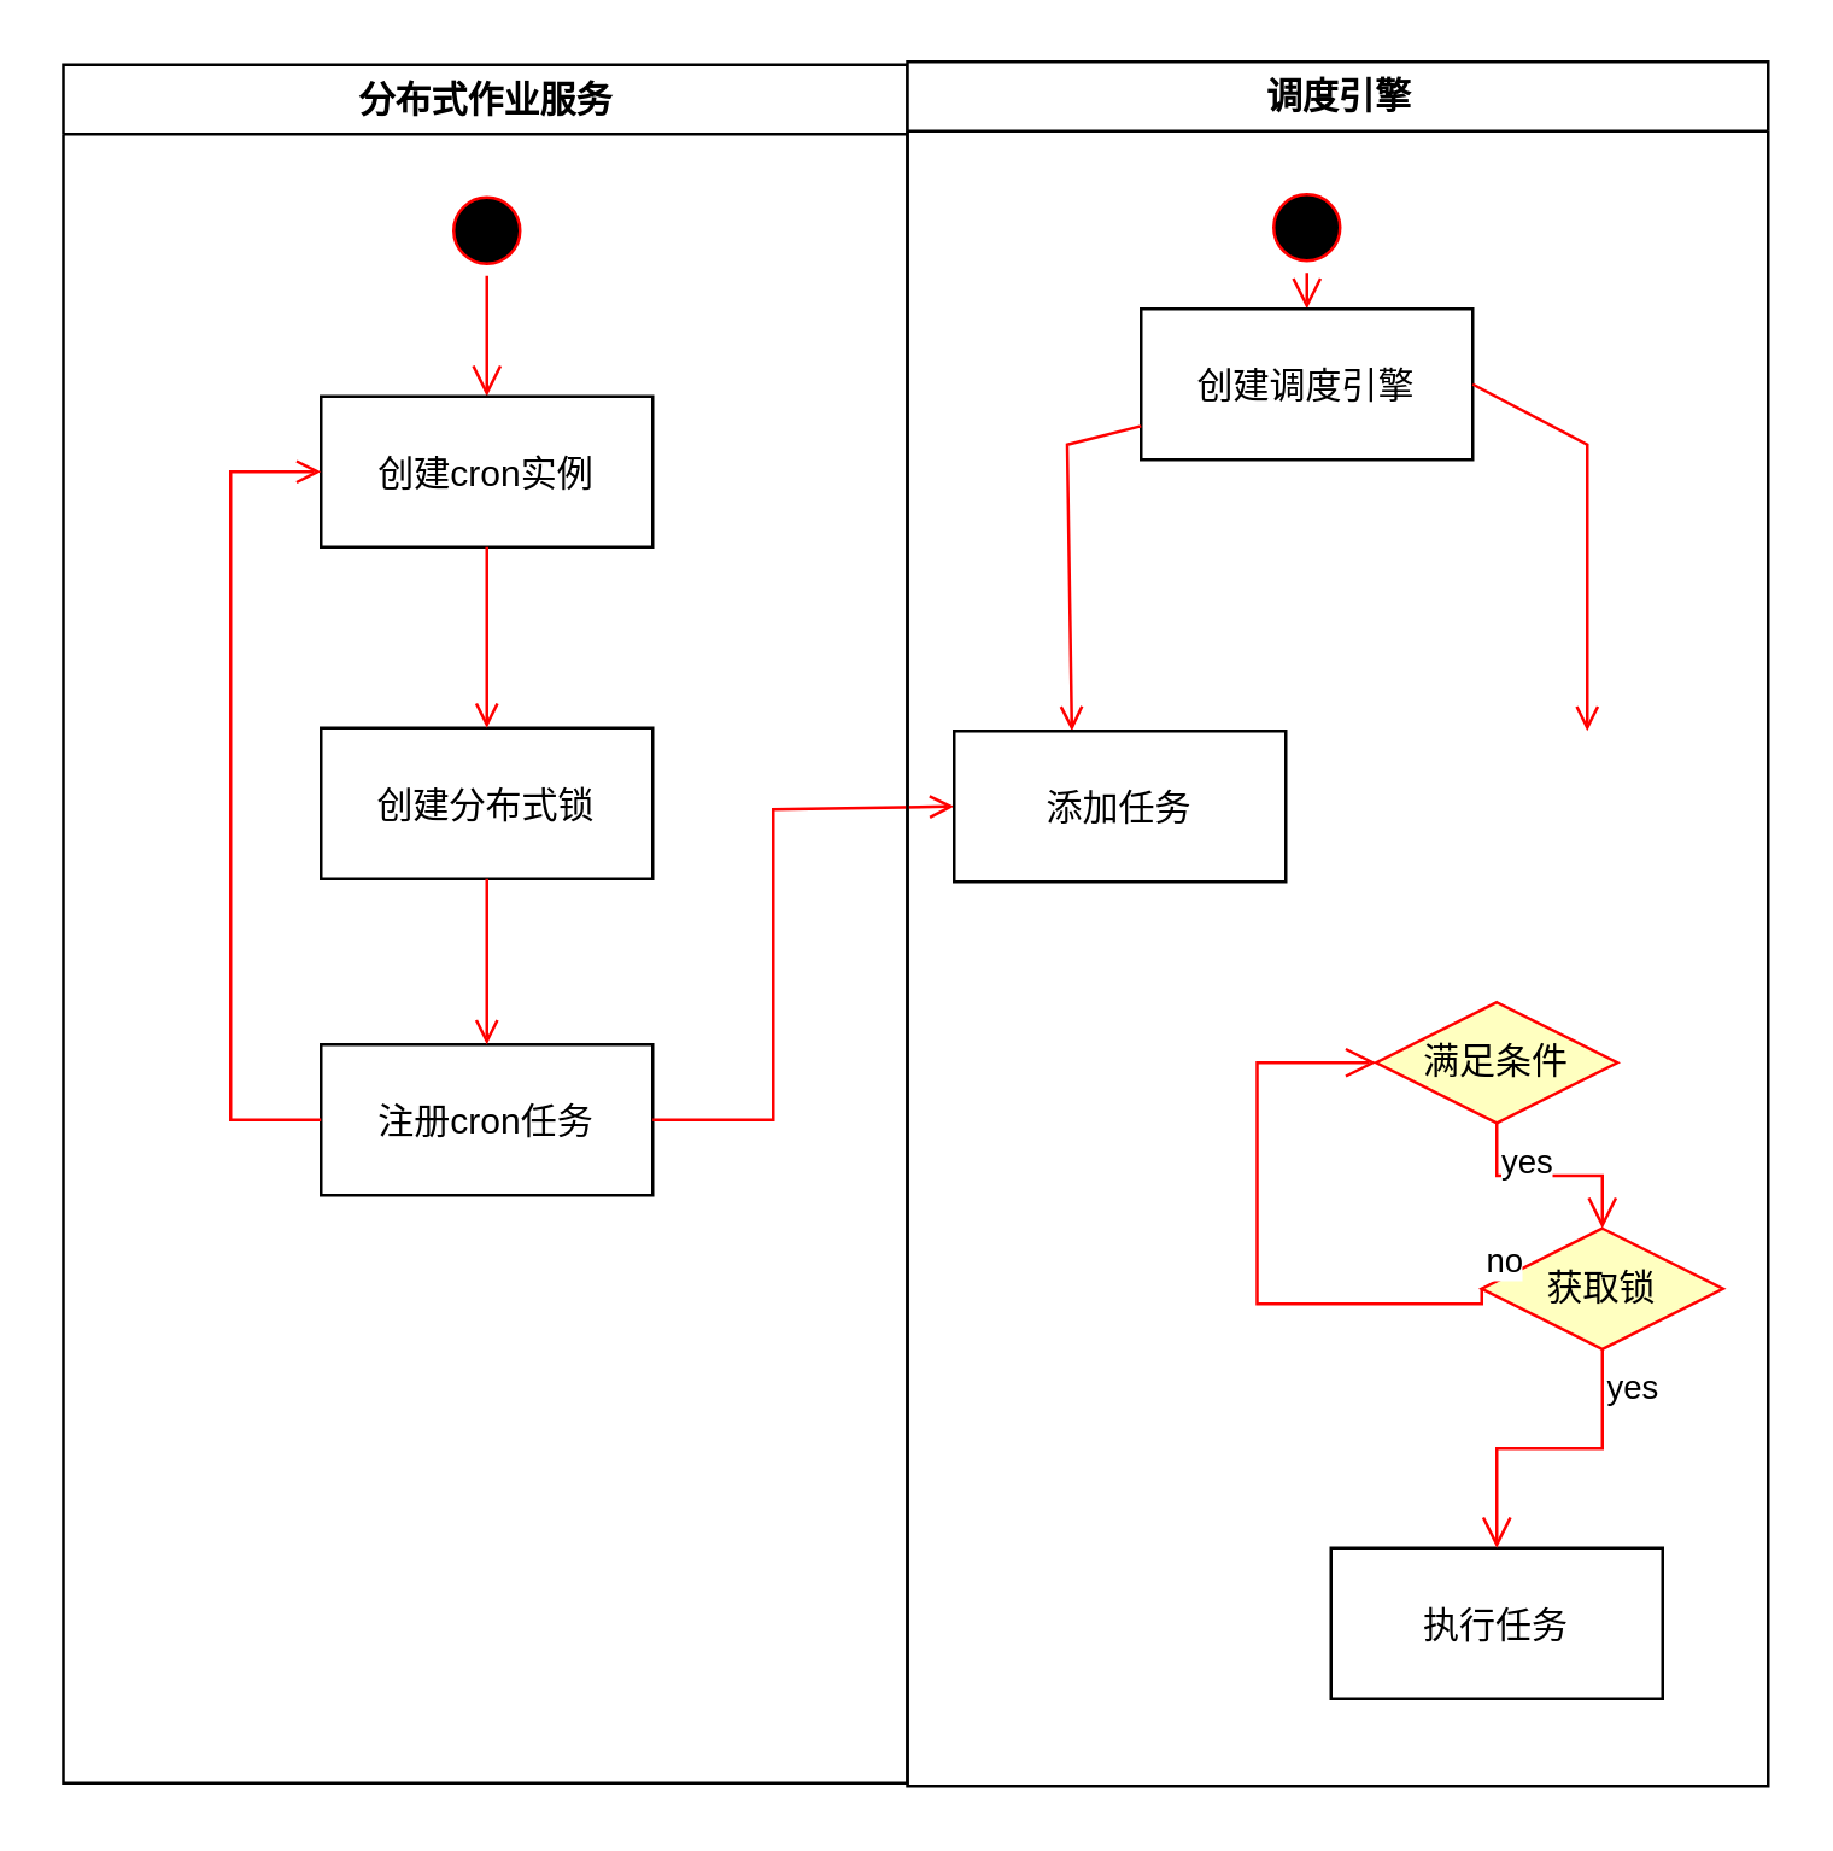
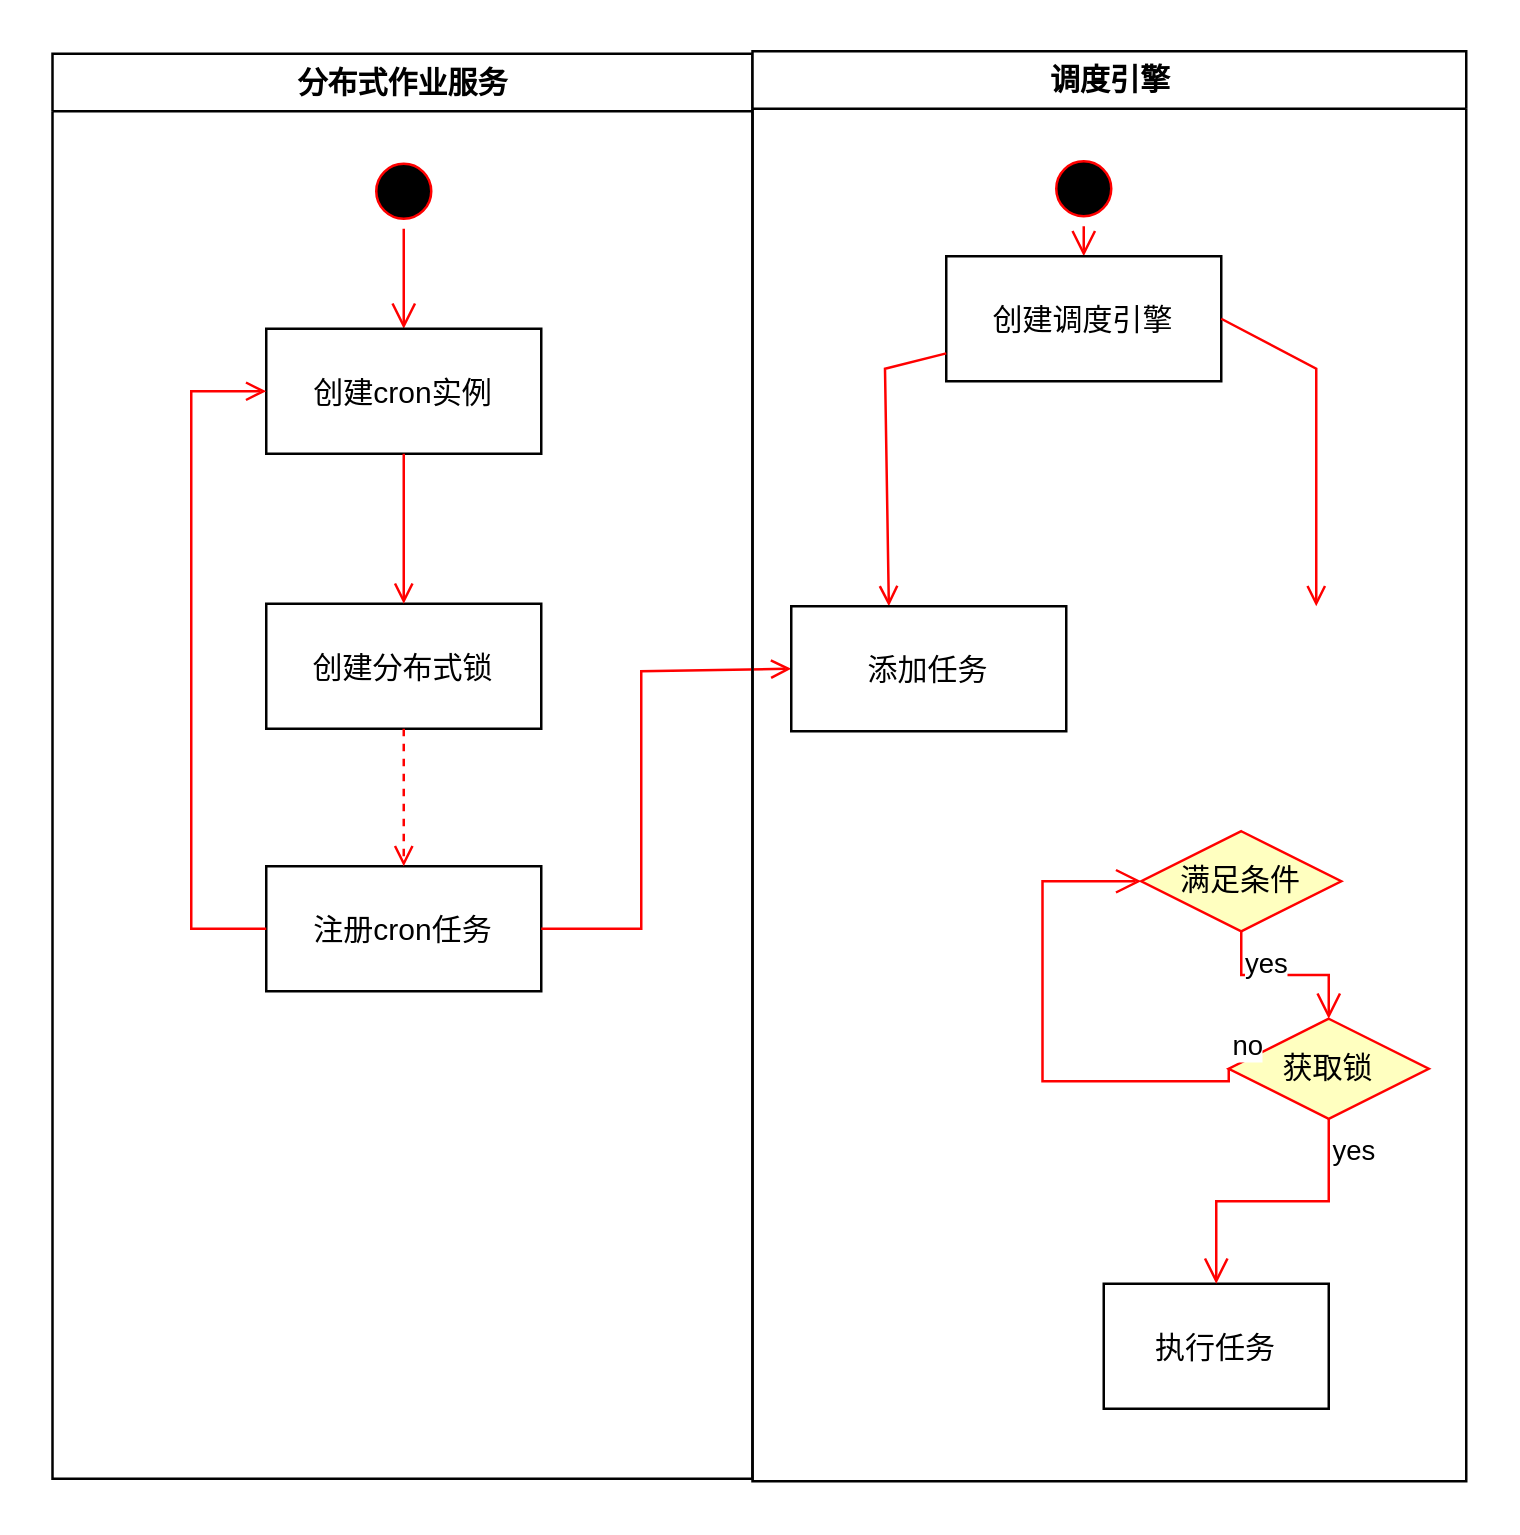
  <mxCell id="0" />
  <mxCell id="1" parent="0" />
  <mxCell id="2" value="分布式作业服务" style="swimlane;whiteSpace=wrap" parent="1" vertex="1"><mxGeometry x="20.5" y="21" width="280" height="570" as="geometry" /></mxCell>
  <mxCell id="3" value="" style="ellipse;shape=startState;fillColor=#000000;strokeColor=#ff0000;" parent="2" vertex="1"><mxGeometry x="125.5" y="40" width="30" height="30" as="geometry" /></mxCell>
  <mxCell id="4" value="" style="edgeStyle=elbowEdgeStyle;elbow=horizontal;verticalAlign=bottom;endArrow=open;endSize=8;strokeColor=#FF0000;endFill=1;rounded=0" parent="2" source="3" target="5" edge="1"><mxGeometry x="100" y="40" as="geometry"><mxPoint x="140.5" y="110" as="targetPoint" /></mxGeometry></mxCell>
  <mxCell id="5" value="创建cron实例" style="" parent="2" vertex="1"><mxGeometry x="85.5" y="110" width="110" height="50" as="geometry" /></mxCell>
  <mxCell id="6" value="创建分布式锁" style="" parent="2" vertex="1"><mxGeometry x="85.5" y="220" width="110" height="50" as="geometry" /></mxCell>
  <mxCell id="7" value="" style="endArrow=open;strokeColor=#FF0000;endFill=1;rounded=0" parent="2" source="5" target="6" edge="1"><mxGeometry relative="1" as="geometry" /></mxCell>
  <mxCell id="8" value="注册cron任务" style="" parent="2" vertex="1"><mxGeometry x="85.5" y="325" width="110" height="50" as="geometry" /></mxCell>
- <mxCell id="9" value="" style="endArrow=open;strokeColor=#FF0000;endFill=1;rounded=0" parent="2" source="6" target="8" edge="1"><mxGeometry relative="1" as="geometry" /></mxCell>
+ <mxCell id="9" value="" style="endArrow=open;strokeColor=#FF0000;endFill=1;rounded=0;dashed=1;" parent="2" source="6" target="8" edge="1"><mxGeometry relative="1" as="geometry" /></mxCell>
  <mxCell id="10" value="" style="edgeStyle=elbowEdgeStyle;elbow=horizontal;strokeColor=#FF0000;endArrow=open;endFill=1;rounded=0" parent="2" source="8" target="5" edge="1"><mxGeometry width="100" height="100" relative="1" as="geometry"><mxPoint x="185.5" y="290" as="sourcePoint" /><mxPoint x="285.5" y="190" as="targetPoint" /><Array as="points"><mxPoint x="55.5" y="250" /></Array></mxGeometry></mxCell>
  <mxCell id="11" value="" style="endArrow=open;strokeColor=#FF0000;endFill=1;rounded=0;entryX=0;entryY=0.5;entryDx=0;entryDy=0;" parent="1" source="8" target="18" edge="1"><mxGeometry relative="1" as="geometry"><mxPoint x="326" y="258" as="targetPoint" /><Array as="points"><mxPoint x="256" y="371" /><mxPoint x="256" y="268" /></Array></mxGeometry></mxCell>
  <mxCell id="12" value="调度引擎" style="swimlane;whiteSpace=wrap" vertex="1" parent="1"><mxGeometry x="300.5" y="20" width="285.5" height="572" as="geometry" /></mxCell>
  <mxCell id="13" value="" style="ellipse;shape=startState;fillColor=#000000;strokeColor=#ff0000;" vertex="1" parent="12"><mxGeometry x="117.5" y="40" width="30" height="30" as="geometry" /></mxCell>
  <mxCell id="14" value="" style="edgeStyle=elbowEdgeStyle;elbow=horizontal;verticalAlign=bottom;endArrow=open;endSize=8;strokeColor=#FF0000;endFill=1;rounded=0" edge="1" parent="12" source="13" target="15"><mxGeometry x="40" y="20" as="geometry"><mxPoint x="5" y="90" as="targetPoint" /></mxGeometry></mxCell>
  <mxCell id="15" value="创建调度引擎" style="" vertex="1" parent="12"><mxGeometry x="77.5" y="82" width="110" height="50" as="geometry" /></mxCell>
  <mxCell id="16" value="" style="endArrow=open;strokeColor=#FF0000;endFill=1;rounded=0;entryX=0.355;entryY=0;entryDx=0;entryDy=0;entryPerimeter=0;" edge="1" parent="12" source="15" target="18"><mxGeometry relative="1" as="geometry"><Array as="points"><mxPoint x="53" y="127" /></Array></mxGeometry></mxCell>
  <mxCell id="17" value="" style="endArrow=open;strokeColor=#FF0000;endFill=1;rounded=0;exitX=1;exitY=0.5;exitDx=0;exitDy=0;" edge="1" parent="12" source="15"><mxGeometry relative="1" as="geometry"><mxPoint x="165" y="152" as="sourcePoint" /><mxPoint x="225.5" y="222" as="targetPoint" /><Array as="points"><mxPoint x="225.5" y="127" /></Array></mxGeometry></mxCell>
  <mxCell id="18" value="添加任务" style="" vertex="1" parent="12"><mxGeometry x="15.5" y="222" width="110" height="50" as="geometry" /></mxCell>
  <mxCell id="19" value="满足条件" style="rhombus;whiteSpace=wrap;html=1;fontColor=#000000;fillColor=#ffffc0;strokeColor=#ff0000;" vertex="1" parent="12"><mxGeometry x="155.5" y="312" width="80" height="40" as="geometry" /></mxCell>
  <mxCell id="20" value="获取锁" style="rhombus;whiteSpace=wrap;html=1;fontColor=#000000;fillColor=#ffffc0;strokeColor=#ff0000;" vertex="1" parent="12"><mxGeometry x="190.5" y="387" width="80" height="40" as="geometry" /></mxCell>
- <mxCell id="21" value="执行任务" style="" vertex="1" parent="12"><mxGeometry x="140.5" y="493" width="110" height="50" as="geometry" /></mxCell>
+ <mxCell id="21" value="执行任务" style="" vertex="1" parent="12"><mxGeometry x="140.5" y="493" width="90" height="50" as="geometry" /></mxCell>
  <mxCell id="22" value="yes" style="edgeStyle=orthogonalEdgeStyle;html=1;align=left;verticalAlign=top;endArrow=open;endSize=8;strokeColor=#ff0000;rounded=0;entryX=0.5;entryY=0;entryDx=0;entryDy=0;" edge="1" source="19" parent="12" target="20"><mxGeometry x="-1" relative="1" as="geometry"><mxPoint x="85.5" y="352" as="targetPoint" /></mxGeometry></mxCell>
  <mxCell id="23" value="yes" style="edgeStyle=orthogonalEdgeStyle;html=1;align=left;verticalAlign=top;endArrow=open;endSize=8;strokeColor=#ff0000;rounded=0;entryX=0.5;entryY=0;entryDx=0;entryDy=0;" edge="1" source="20" parent="12" target="21"><mxGeometry x="-1" relative="1" as="geometry"><mxPoint x="85.5" y="352" as="targetPoint" /></mxGeometry></mxCell>
  <mxCell id="24" value="no" style="edgeStyle=orthogonalEdgeStyle;html=1;align=left;verticalAlign=bottom;endArrow=open;endSize=8;strokeColor=#ff0000;rounded=0;entryX=0;entryY=0.5;entryDx=0;entryDy=0;exitX=0;exitY=0.5;exitDx=0;exitDy=0;" edge="1" parent="12" source="20" target="19"><mxGeometry x="-1" relative="1" as="geometry"><mxPoint x="261" y="257" as="targetPoint" /><mxPoint x="246" y="342" as="sourcePoint" /><Array as="points"><mxPoint x="116" y="412" /><mxPoint x="116" y="332" /></Array></mxGeometry></mxCell>
